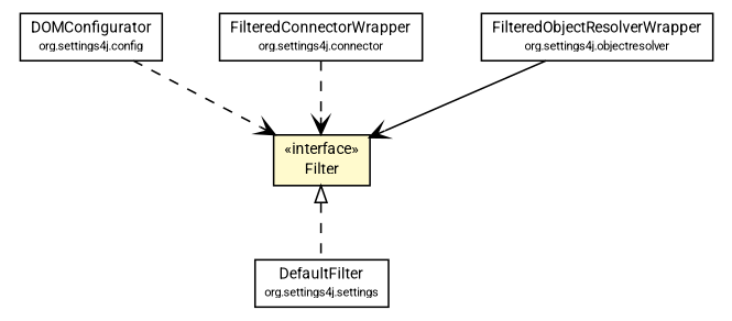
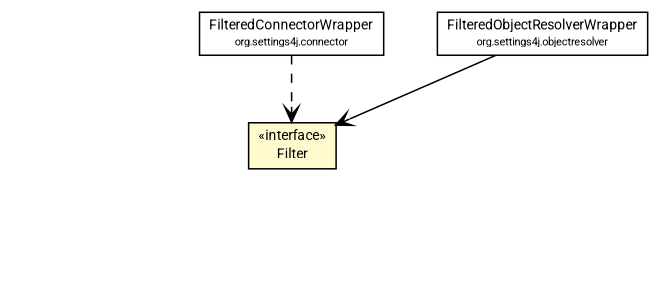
  digraph {
    fontname=Roboto
    nodesep=0.25
    ranksep=0.5
    node [fontcolor=black fontname=Roboto fontsize=9.0 shape=plaintext]
    edge [arrowhead=open color=black fontcolor=black fontname=Roboto fontsize=10.0 headport=p labelfontname=arial labelfontsize=10 style=dashed tailport=p]
-   n1 [label=<<table title="org.settings4j.config.DOMConfigurator" border="0" cellborder="1" cellspacing="0" cellpadding="2" port="p" href="./config/DOMConfigurator.html"> 		<tr><td><table border="0" cellspacing="0" cellpadding="1"> <tr><td align="center" balign="center"> DOMConfigurator </td></tr> <tr><td align="center" balign="center"><font point-size="7.0"> org.settings4j.config </font></td></tr> 		</table></td></tr> 		</table>>]
    n2 [label=<<table title="org.settings4j.Filter" border="0" cellborder="1" cellspacing="0" cellpadding="2" port="p" bgcolor="lemonChiffon" href="./Filter.html"> 		<tr><td><table border="0" cellspacing="0" cellpadding="1"> <tr><td align="center" balign="center"> &#171;interface&#187; </td></tr> <tr><td align="center" balign="center"> Filter </td></tr> 		</table></td></tr> 		</table>>]
-   n3 [label=<<table title="org.settings4j.settings.DefaultFilter" border="0" cellborder="1" cellspacing="0" cellpadding="2" port="p" href="./settings/DefaultFilter.html"> 		<tr><td><table border="0" cellspacing="0" cellpadding="1"> <tr><td align="center" balign="center"> DefaultFilter </td></tr> <tr><td align="center" balign="center"><font point-size="7.0"> org.settings4j.settings </font></td></tr> 		</table></td></tr> 		</table>>]
    n4 [label=<<table title="org.settings4j.connector.FilteredConnectorWrapper" border="0" cellborder="1" cellspacing="0" cellpadding="2" port="p" href="./connector/FilteredConnectorWrapper.html"> 		<tr><td><table border="0" cellspacing="0" cellpadding="1"> <tr><td align="center" balign="center"> FilteredConnectorWrapper </td></tr> <tr><td align="center" balign="center"><font point-size="7.0"> org.settings4j.connector </font></td></tr> 		</table></td></tr> 		</table>>]
    n5 [label=<<table title="org.settings4j.objectresolver.FilteredObjectResolverWrapper" border="0" cellborder="1" cellspacing="0" cellpadding="2" port="p" href="./objectresolver/FilteredObjectResolverWrapper.html"> 		<tr><td><table border="0" cellspacing="0" cellpadding="1"> <tr><td align="center" balign="center"> FilteredObjectResolverWrapper </td></tr> <tr><td align="center" balign="center"><font point-size="7.0"> org.settings4j.objectresolver </font></td></tr> 		</table></td></tr> 		</table>>]
-   n1 -> n2
-   n2 -> n3 [arrowtail=empty dir=back fontsize=10 arrowhead="" color="" fontcolor=""]
    n4 -> n2
    n5 -> n2 [style=""]
  }
